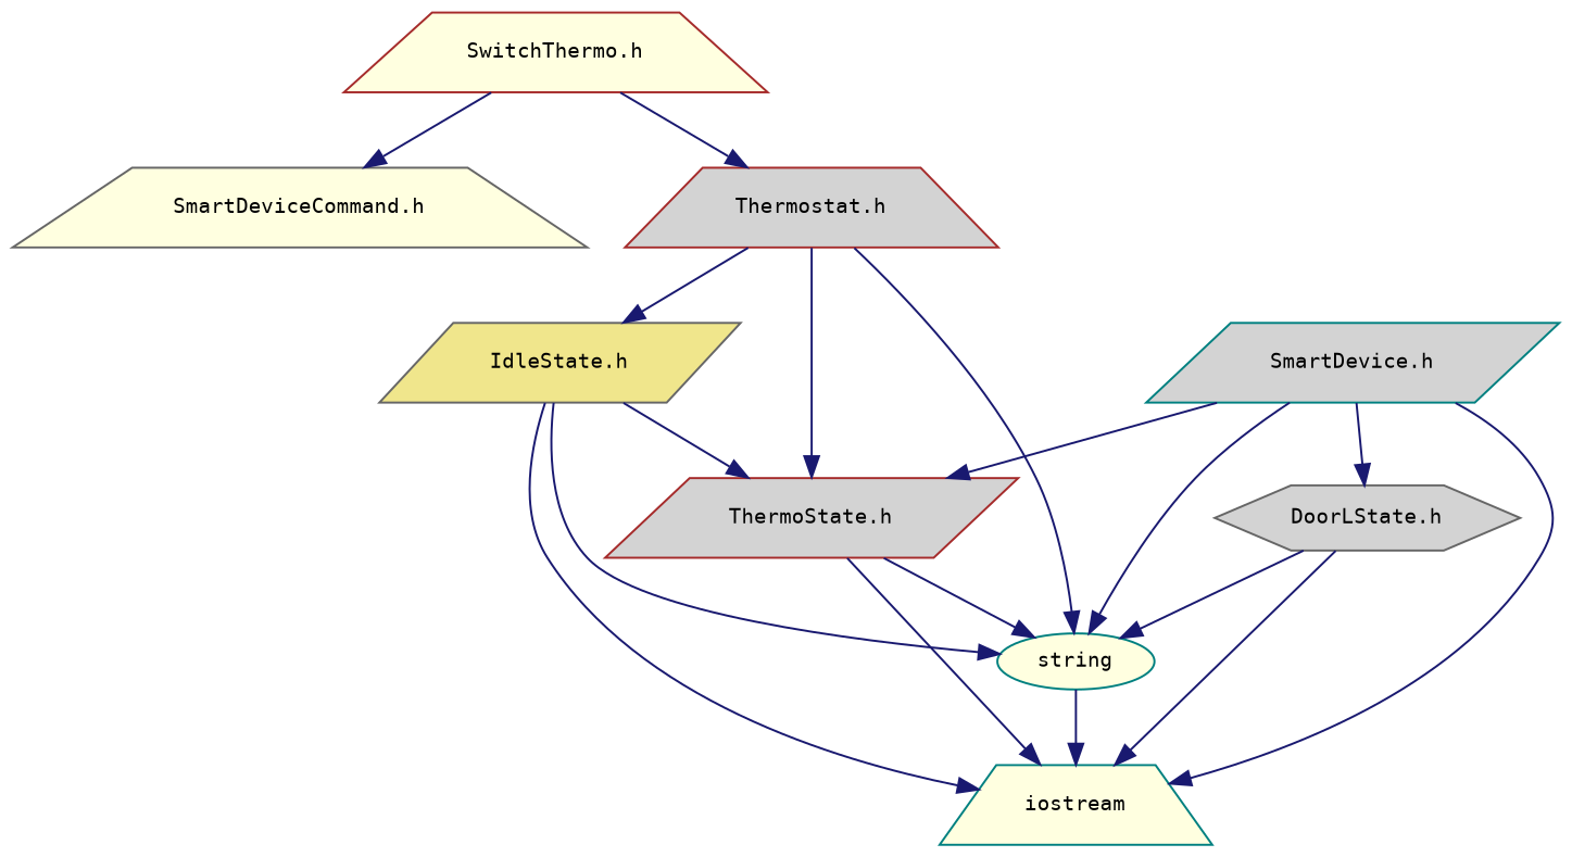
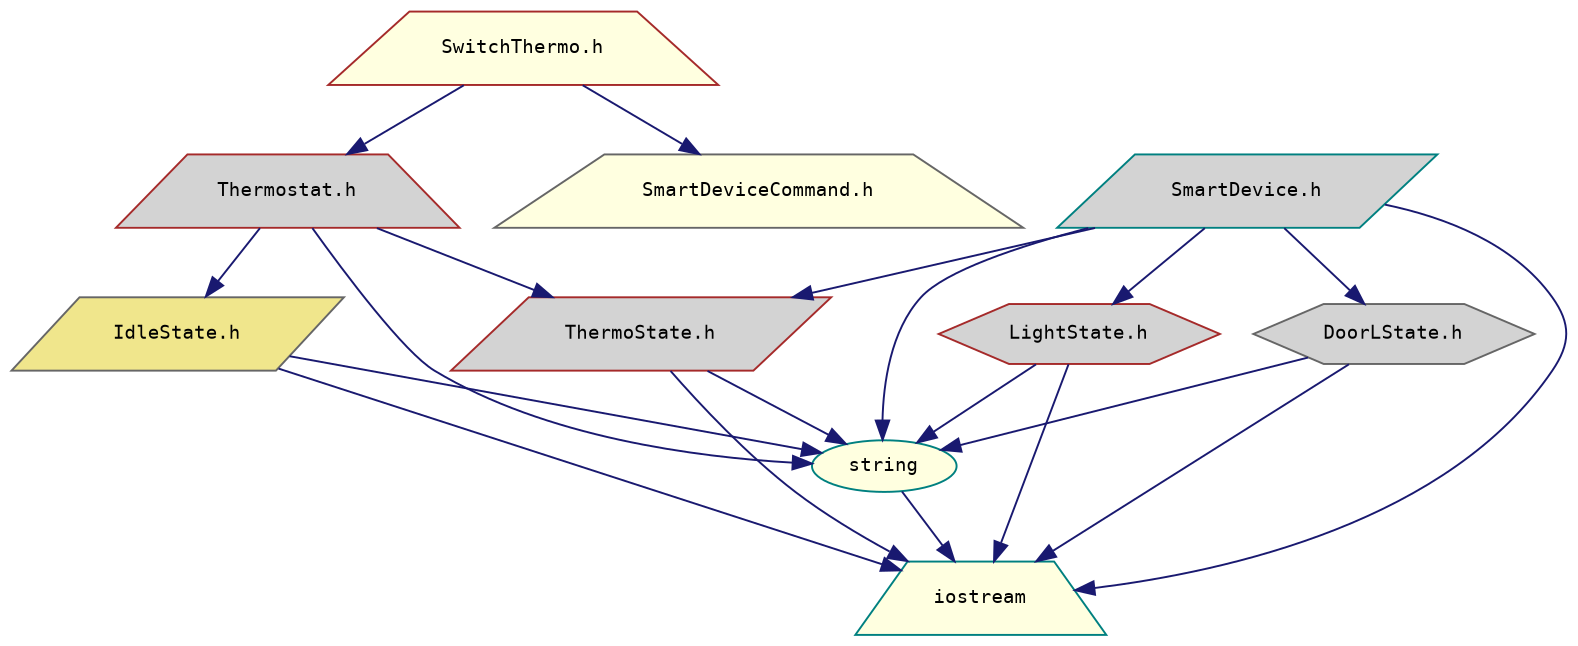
  digraph {
    fontname="DejaVu Sans Mono"
    node [color=brown fillcolor=lightgrey fontname="DejaVu Sans Mono" fontsize=10 shape=trapezium style=filled]
    edge [color=midnightblue fontname="DejaVu Sans Mono" fontsize=10 labelfontname=Helvetica labelfontsize=10 style=solid]
    n1 [fillcolor=lightyellow fontcolor=black height=0.2 label="SwitchThermo.h" width=0.4]
    n2 [color=gray40 fillcolor=lightyellow height=0.2 label="SmartDeviceCommand.h" width=0.4]
    n3 [height=0.2 label="Thermostat.h" width=0.4]
    n4 [color=teal fillcolor=lightyellow height=0.2 label=string shape=ellipse width=0.4]
    n5 [height=0.2 label="ThermoState.h" shape=parallelogram width=0.4]
    n6 [color=gray40 fillcolor=khaki height=0.2 label="IdleState.h" shape=parallelogram width=0.4]
    n7 [color=teal height=0.2 label="SmartDevice.h" shape=parallelogram width=0.4]
    n8 [color=teal fillcolor=lightyellow height=0.2 label=iostream width=0.4]
+   n9 [height=0.2 label="LightState.h" shape=hexagon width=0.4]
    n10 [color=gray40 height=0.2 label="DoorLState.h" shape=hexagon width=0.4]
    n1 -> n2
    n1 -> n3
    n3 -> n4
    n3 -> n5
    n3 -> n6
    n4 -> n8
    n5 -> n4
    n5 -> n8
    n6 -> n4
-   n6 -> n5
    n6 -> n8
    n7 -> n4
    n7 -> n5
    n7 -> n8
+   n7 -> n9
    n7 -> n10
+   n9 -> n4
+   n9 -> n8
    n10 -> n4
    n10 -> n8
  }
